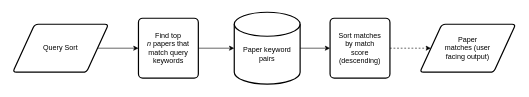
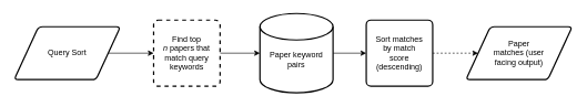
  <mxCell id="0" />
  <mxCell id="1" parent="0" />
  <mxCell id="2" style="edgeStyle=orthogonalEdgeStyle;rounded=0;orthogonalLoop=1;jettySize=auto;html=1;exitX=1;exitY=0.5;exitDx=0;exitDy=0;entryX=0;entryY=0.5;entryDx=0;entryDy=0;" edge="1" parent="1" source="3" target="5"><mxGeometry relative="1" as="geometry" /></mxCell>
  <mxCell id="3" value="Query Sort" style="shape=parallelogram;html=1;strokeWidth=2;perimeter=parallelogramPerimeter;whiteSpace=wrap;rounded=1;arcSize=12;size=0.23;" vertex="1" parent="1"><mxGeometry x="20" y="40" width="160" height="80" as="geometry" /></mxCell>
  <mxCell id="4" style="edgeStyle=orthogonalEdgeStyle;rounded=0;orthogonalLoop=1;jettySize=auto;html=1;exitX=1;exitY=0.5;exitDx=0;exitDy=0;entryX=0;entryY=0.5;entryDx=0;entryDy=0;entryPerimeter=0;" edge="1" parent="1" source="5" target="7"><mxGeometry relative="1" as="geometry" /></mxCell>
- <mxCell id="5" value="Find top &lt;i&gt;n&lt;/i&gt;&amp;nbsp;papers that match query keywords" style="rounded=1;whiteSpace=wrap;html=1;absoluteArcSize=1;arcSize=14;strokeWidth=2;spacingLeft=10;spacingBottom=0;spacingRight=10;" vertex="1" parent="1"><mxGeometry x="230" y="30" width="100" height="100" as="geometry" /></mxCell>
+ <mxCell id="5" value="Find top &lt;i&gt;n&lt;/i&gt;&amp;nbsp;papers that match query keywords" style="rounded=1;whiteSpace=wrap;html=1;absoluteArcSize=1;arcSize=14;strokeWidth=2;spacingLeft=10;spacingBottom=0;spacingRight=10;dashed=1;" vertex="1" parent="1"><mxGeometry x="230" y="30" width="100" height="100" as="geometry" /></mxCell>
  <mxCell id="6" style="edgeStyle=orthogonalEdgeStyle;rounded=0;orthogonalLoop=1;jettySize=auto;html=1;exitX=1;exitY=0.5;exitDx=0;exitDy=0;exitPerimeter=0;" edge="1" parent="1" source="7" target="9"><mxGeometry relative="1" as="geometry" /></mxCell>
  <mxCell id="7" value="Paper keyword pairs" style="strokeWidth=2;html=1;shape=mxgraph.flowchart.database;whiteSpace=wrap;spacingTop=20;" vertex="1" parent="1"><mxGeometry x="390" y="20" width="110" height="120" as="geometry" /></mxCell>
  <mxCell id="8" style="edgeStyle=orthogonalEdgeStyle;rounded=0;orthogonalLoop=1;jettySize=auto;html=1;exitX=1;exitY=0.5;exitDx=0;exitDy=0;dashed=1;" edge="1" parent="1" source="9" target="10"><mxGeometry relative="1" as="geometry" /></mxCell>
  <mxCell id="9" value="Sort matches by match score (descending)" style="rounded=1;whiteSpace=wrap;html=1;absoluteArcSize=1;arcSize=14;strokeWidth=2;spacingLeft=10;spacingBottom=0;spacingRight=10;" vertex="1" parent="1"><mxGeometry x="550" y="30" width="100" height="100" as="geometry" /></mxCell>
  <mxCell id="10" value="Paper matches (user facing output)" style="shape=parallelogram;html=1;strokeWidth=2;perimeter=parallelogramPerimeter;whiteSpace=wrap;rounded=1;arcSize=12;size=0.23;spacingLeft=40;spacingRight=40;" vertex="1" parent="1"><mxGeometry x="700" y="40" width="160" height="80" as="geometry" /></mxCell>
